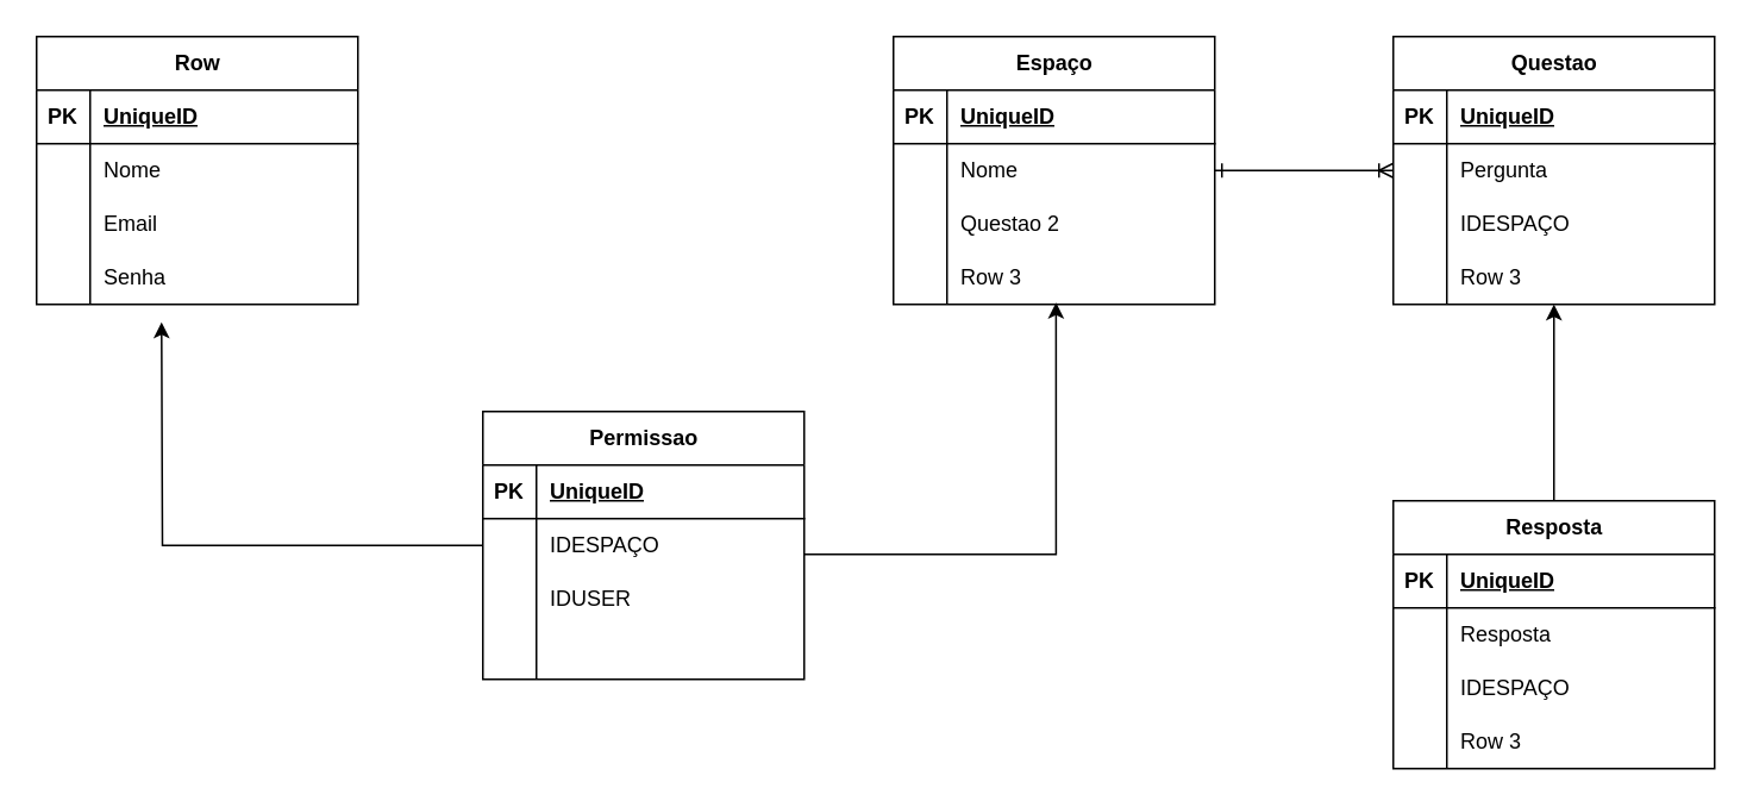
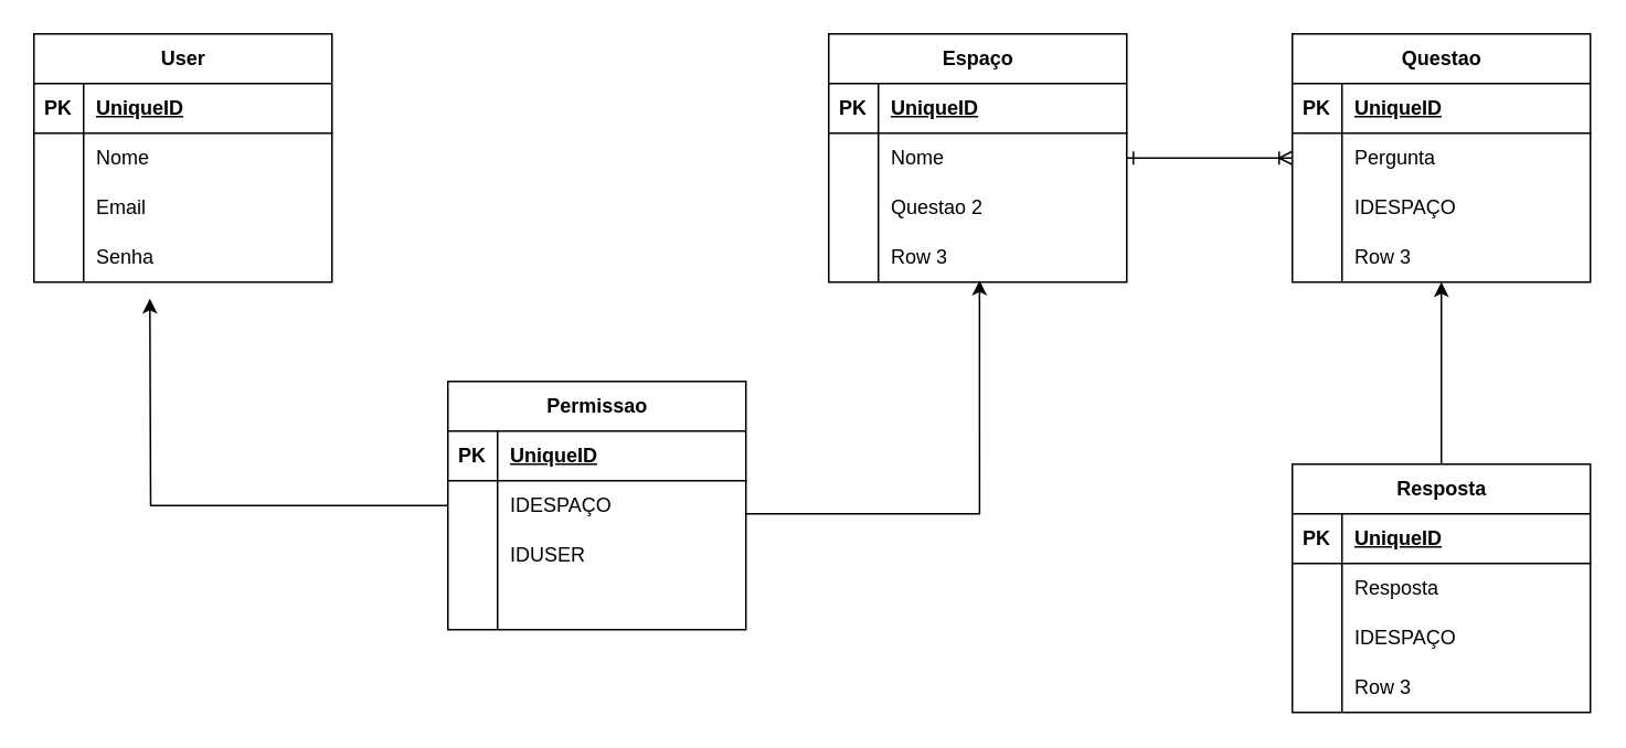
  <mxCell id="0" />
  <mxCell id="1" parent="0" />
- <mxCell id="2" value="Row" style="shape=table;startSize=30;container=1;collapsible=1;childLayout=tableLayout;fixedRows=1;rowLines=0;fontStyle=1;align=center;resizeLast=1;html=1;" vertex="1" parent="1"><mxGeometry x="20" y="20" width="180" height="150" as="geometry" /></mxCell>
+ <mxCell id="2" value="User" style="shape=table;startSize=30;container=1;collapsible=1;childLayout=tableLayout;fixedRows=1;rowLines=0;fontStyle=1;align=center;resizeLast=1;html=1;" vertex="1" parent="1"><mxGeometry x="20" y="20" width="180" height="150" as="geometry" /></mxCell>
  <mxCell id="3" value="" style="shape=tableRow;horizontal=0;startSize=0;swimlaneHead=0;swimlaneBody=0;fillColor=none;collapsible=0;dropTarget=0;points=[[0,0.5],[1,0.5]];portConstraint=eastwest;top=0;left=0;right=0;bottom=1;" vertex="1" parent="2"><mxGeometry y="30" width="180" height="30" as="geometry" /></mxCell>
  <mxCell id="4" value="PK" style="shape=partialRectangle;connectable=0;fillColor=none;top=0;left=0;bottom=0;right=0;fontStyle=1;overflow=hidden;whiteSpace=wrap;html=1;" vertex="1" parent="3"><mxGeometry width="30" height="30" as="geometry"><mxRectangle width="30" height="30" as="alternateBounds" /></mxGeometry></mxCell>
  <mxCell id="5" value="UniqueID" style="shape=partialRectangle;connectable=0;fillColor=none;top=0;left=0;bottom=0;right=0;align=left;spacingLeft=6;fontStyle=5;overflow=hidden;whiteSpace=wrap;html=1;" vertex="1" parent="3"><mxGeometry x="30" width="150" height="30" as="geometry"><mxRectangle width="150" height="30" as="alternateBounds" /></mxGeometry></mxCell>
  <mxCell id="6" value="" style="shape=tableRow;horizontal=0;startSize=0;swimlaneHead=0;swimlaneBody=0;fillColor=none;collapsible=0;dropTarget=0;points=[[0,0.5],[1,0.5]];portConstraint=eastwest;top=0;left=0;right=0;bottom=0;" vertex="1" parent="2"><mxGeometry y="60" width="180" height="30" as="geometry" /></mxCell>
  <mxCell id="7" value="" style="shape=partialRectangle;connectable=0;fillColor=none;top=0;left=0;bottom=0;right=0;editable=1;overflow=hidden;whiteSpace=wrap;html=1;" vertex="1" parent="6"><mxGeometry width="30" height="30" as="geometry"><mxRectangle width="30" height="30" as="alternateBounds" /></mxGeometry></mxCell>
  <mxCell id="8" value="Nome" style="shape=partialRectangle;connectable=0;fillColor=none;top=0;left=0;bottom=0;right=0;align=left;spacingLeft=6;overflow=hidden;whiteSpace=wrap;html=1;" vertex="1" parent="6"><mxGeometry x="30" width="150" height="30" as="geometry"><mxRectangle width="150" height="30" as="alternateBounds" /></mxGeometry></mxCell>
  <mxCell id="9" value="" style="shape=tableRow;horizontal=0;startSize=0;swimlaneHead=0;swimlaneBody=0;fillColor=none;collapsible=0;dropTarget=0;points=[[0,0.5],[1,0.5]];portConstraint=eastwest;top=0;left=0;right=0;bottom=0;" vertex="1" parent="2"><mxGeometry y="90" width="180" height="30" as="geometry" /></mxCell>
  <mxCell id="10" value="" style="shape=partialRectangle;connectable=0;fillColor=none;top=0;left=0;bottom=0;right=0;editable=1;overflow=hidden;whiteSpace=wrap;html=1;" vertex="1" parent="9"><mxGeometry width="30" height="30" as="geometry"><mxRectangle width="30" height="30" as="alternateBounds" /></mxGeometry></mxCell>
  <mxCell id="11" value="Email" style="shape=partialRectangle;connectable=0;fillColor=none;top=0;left=0;bottom=0;right=0;align=left;spacingLeft=6;overflow=hidden;whiteSpace=wrap;html=1;" vertex="1" parent="9"><mxGeometry x="30" width="150" height="30" as="geometry"><mxRectangle width="150" height="30" as="alternateBounds" /></mxGeometry></mxCell>
  <mxCell id="12" value="" style="shape=tableRow;horizontal=0;startSize=0;swimlaneHead=0;swimlaneBody=0;fillColor=none;collapsible=0;dropTarget=0;points=[[0,0.5],[1,0.5]];portConstraint=eastwest;top=0;left=0;right=0;bottom=0;" vertex="1" parent="2"><mxGeometry y="120" width="180" height="30" as="geometry" /></mxCell>
  <mxCell id="13" value="" style="shape=partialRectangle;connectable=0;fillColor=none;top=0;left=0;bottom=0;right=0;editable=1;overflow=hidden;whiteSpace=wrap;html=1;" vertex="1" parent="12"><mxGeometry width="30" height="30" as="geometry"><mxRectangle width="30" height="30" as="alternateBounds" /></mxGeometry></mxCell>
  <mxCell id="14" value="Senha" style="shape=partialRectangle;connectable=0;fillColor=none;top=0;left=0;bottom=0;right=0;align=left;spacingLeft=6;overflow=hidden;whiteSpace=wrap;html=1;" vertex="1" parent="12"><mxGeometry x="30" width="150" height="30" as="geometry"><mxRectangle width="150" height="30" as="alternateBounds" /></mxGeometry></mxCell>
  <mxCell id="15" value="Espaço" style="shape=table;startSize=30;container=1;collapsible=1;childLayout=tableLayout;fixedRows=1;rowLines=0;fontStyle=1;align=center;resizeLast=1;html=1;" vertex="1" parent="1"><mxGeometry x="500" y="20" width="180" height="150" as="geometry" /></mxCell>
  <mxCell id="16" value="" style="shape=tableRow;horizontal=0;startSize=0;swimlaneHead=0;swimlaneBody=0;fillColor=none;collapsible=0;dropTarget=0;points=[[0,0.5],[1,0.5]];portConstraint=eastwest;top=0;left=0;right=0;bottom=1;" vertex="1" parent="15"><mxGeometry y="30" width="180" height="30" as="geometry" /></mxCell>
  <mxCell id="17" value="PK" style="shape=partialRectangle;connectable=0;fillColor=none;top=0;left=0;bottom=0;right=0;fontStyle=1;overflow=hidden;whiteSpace=wrap;html=1;" vertex="1" parent="16"><mxGeometry width="30" height="30" as="geometry"><mxRectangle width="30" height="30" as="alternateBounds" /></mxGeometry></mxCell>
  <mxCell id="18" value="UniqueID" style="shape=partialRectangle;connectable=0;fillColor=none;top=0;left=0;bottom=0;right=0;align=left;spacingLeft=6;fontStyle=5;overflow=hidden;whiteSpace=wrap;html=1;" vertex="1" parent="16"><mxGeometry x="30" width="150" height="30" as="geometry"><mxRectangle width="150" height="30" as="alternateBounds" /></mxGeometry></mxCell>
  <mxCell id="19" value="" style="shape=tableRow;horizontal=0;startSize=0;swimlaneHead=0;swimlaneBody=0;fillColor=none;collapsible=0;dropTarget=0;points=[[0,0.5],[1,0.5]];portConstraint=eastwest;top=0;left=0;right=0;bottom=0;" vertex="1" parent="15"><mxGeometry y="60" width="180" height="30" as="geometry" /></mxCell>
  <mxCell id="20" value="" style="shape=partialRectangle;connectable=0;fillColor=none;top=0;left=0;bottom=0;right=0;editable=1;overflow=hidden;whiteSpace=wrap;html=1;" vertex="1" parent="19"><mxGeometry width="30" height="30" as="geometry"><mxRectangle width="30" height="30" as="alternateBounds" /></mxGeometry></mxCell>
  <mxCell id="21" value="Nome" style="shape=partialRectangle;connectable=0;fillColor=none;top=0;left=0;bottom=0;right=0;align=left;spacingLeft=6;overflow=hidden;whiteSpace=wrap;html=1;" vertex="1" parent="19"><mxGeometry x="30" width="150" height="30" as="geometry"><mxRectangle width="150" height="30" as="alternateBounds" /></mxGeometry></mxCell>
  <mxCell id="22" value="" style="shape=tableRow;horizontal=0;startSize=0;swimlaneHead=0;swimlaneBody=0;fillColor=none;collapsible=0;dropTarget=0;points=[[0,0.5],[1,0.5]];portConstraint=eastwest;top=0;left=0;right=0;bottom=0;" vertex="1" parent="15"><mxGeometry y="90" width="180" height="30" as="geometry" /></mxCell>
  <mxCell id="23" value="" style="shape=partialRectangle;connectable=0;fillColor=none;top=0;left=0;bottom=0;right=0;editable=1;overflow=hidden;whiteSpace=wrap;html=1;" vertex="1" parent="22"><mxGeometry width="30" height="30" as="geometry"><mxRectangle width="30" height="30" as="alternateBounds" /></mxGeometry></mxCell>
  <mxCell id="24" value="Questao 2" style="shape=partialRectangle;connectable=0;fillColor=none;top=0;left=0;bottom=0;right=0;align=left;spacingLeft=6;overflow=hidden;whiteSpace=wrap;html=1;" vertex="1" parent="22"><mxGeometry x="30" width="150" height="30" as="geometry"><mxRectangle width="150" height="30" as="alternateBounds" /></mxGeometry></mxCell>
  <mxCell id="25" value="" style="shape=tableRow;horizontal=0;startSize=0;swimlaneHead=0;swimlaneBody=0;fillColor=none;collapsible=0;dropTarget=0;points=[[0,0.5],[1,0.5]];portConstraint=eastwest;top=0;left=0;right=0;bottom=0;" vertex="1" parent="15"><mxGeometry y="120" width="180" height="30" as="geometry" /></mxCell>
  <mxCell id="26" value="" style="shape=partialRectangle;connectable=0;fillColor=none;top=0;left=0;bottom=0;right=0;editable=1;overflow=hidden;whiteSpace=wrap;html=1;" vertex="1" parent="25"><mxGeometry width="30" height="30" as="geometry"><mxRectangle width="30" height="30" as="alternateBounds" /></mxGeometry></mxCell>
  <mxCell id="27" value="Row 3" style="shape=partialRectangle;connectable=0;fillColor=none;top=0;left=0;bottom=0;right=0;align=left;spacingLeft=6;overflow=hidden;whiteSpace=wrap;html=1;" vertex="1" parent="25"><mxGeometry x="30" width="150" height="30" as="geometry"><mxRectangle width="150" height="30" as="alternateBounds" /></mxGeometry></mxCell>
  <mxCell id="28" value="Questao" style="shape=table;startSize=30;container=1;collapsible=1;childLayout=tableLayout;fixedRows=1;rowLines=0;fontStyle=1;align=center;resizeLast=1;html=1;" vertex="1" parent="1"><mxGeometry x="780" y="20" width="180" height="150" as="geometry" /></mxCell>
  <mxCell id="29" value="" style="shape=tableRow;horizontal=0;startSize=0;swimlaneHead=0;swimlaneBody=0;fillColor=none;collapsible=0;dropTarget=0;points=[[0,0.5],[1,0.5]];portConstraint=eastwest;top=0;left=0;right=0;bottom=1;" vertex="1" parent="28"><mxGeometry y="30" width="180" height="30" as="geometry" /></mxCell>
  <mxCell id="30" value="PK" style="shape=partialRectangle;connectable=0;fillColor=none;top=0;left=0;bottom=0;right=0;fontStyle=1;overflow=hidden;whiteSpace=wrap;html=1;" vertex="1" parent="29"><mxGeometry width="30" height="30" as="geometry"><mxRectangle width="30" height="30" as="alternateBounds" /></mxGeometry></mxCell>
  <mxCell id="31" value="UniqueID" style="shape=partialRectangle;connectable=0;fillColor=none;top=0;left=0;bottom=0;right=0;align=left;spacingLeft=6;fontStyle=5;overflow=hidden;whiteSpace=wrap;html=1;" vertex="1" parent="29"><mxGeometry x="30" width="150" height="30" as="geometry"><mxRectangle width="150" height="30" as="alternateBounds" /></mxGeometry></mxCell>
  <mxCell id="32" value="" style="shape=tableRow;horizontal=0;startSize=0;swimlaneHead=0;swimlaneBody=0;fillColor=none;collapsible=0;dropTarget=0;points=[[0,0.5],[1,0.5]];portConstraint=eastwest;top=0;left=0;right=0;bottom=0;" vertex="1" parent="28"><mxGeometry y="60" width="180" height="30" as="geometry" /></mxCell>
  <mxCell id="33" value="" style="shape=partialRectangle;connectable=0;fillColor=none;top=0;left=0;bottom=0;right=0;editable=1;overflow=hidden;whiteSpace=wrap;html=1;" vertex="1" parent="32"><mxGeometry width="30" height="30" as="geometry"><mxRectangle width="30" height="30" as="alternateBounds" /></mxGeometry></mxCell>
  <mxCell id="34" value="Pergunta" style="shape=partialRectangle;connectable=0;fillColor=none;top=0;left=0;bottom=0;right=0;align=left;spacingLeft=6;overflow=hidden;whiteSpace=wrap;html=1;" vertex="1" parent="32"><mxGeometry x="30" width="150" height="30" as="geometry"><mxRectangle width="150" height="30" as="alternateBounds" /></mxGeometry></mxCell>
  <mxCell id="35" value="" style="shape=tableRow;horizontal=0;startSize=0;swimlaneHead=0;swimlaneBody=0;fillColor=none;collapsible=0;dropTarget=0;points=[[0,0.5],[1,0.5]];portConstraint=eastwest;top=0;left=0;right=0;bottom=0;" vertex="1" parent="28"><mxGeometry y="90" width="180" height="30" as="geometry" /></mxCell>
  <mxCell id="36" value="" style="shape=partialRectangle;connectable=0;fillColor=none;top=0;left=0;bottom=0;right=0;editable=1;overflow=hidden;whiteSpace=wrap;html=1;" vertex="1" parent="35"><mxGeometry width="30" height="30" as="geometry"><mxRectangle width="30" height="30" as="alternateBounds" /></mxGeometry></mxCell>
  <mxCell id="37" value="IDESPAÇO" style="shape=partialRectangle;connectable=0;fillColor=none;top=0;left=0;bottom=0;right=0;align=left;spacingLeft=6;overflow=hidden;whiteSpace=wrap;html=1;" vertex="1" parent="35"><mxGeometry x="30" width="150" height="30" as="geometry"><mxRectangle width="150" height="30" as="alternateBounds" /></mxGeometry></mxCell>
  <mxCell id="38" value="" style="shape=tableRow;horizontal=0;startSize=0;swimlaneHead=0;swimlaneBody=0;fillColor=none;collapsible=0;dropTarget=0;points=[[0,0.5],[1,0.5]];portConstraint=eastwest;top=0;left=0;right=0;bottom=0;" vertex="1" parent="28"><mxGeometry y="120" width="180" height="30" as="geometry" /></mxCell>
  <mxCell id="39" value="" style="shape=partialRectangle;connectable=0;fillColor=none;top=0;left=0;bottom=0;right=0;editable=1;overflow=hidden;whiteSpace=wrap;html=1;" vertex="1" parent="38"><mxGeometry width="30" height="30" as="geometry"><mxRectangle width="30" height="30" as="alternateBounds" /></mxGeometry></mxCell>
  <mxCell id="40" value="Row 3" style="shape=partialRectangle;connectable=0;fillColor=none;top=0;left=0;bottom=0;right=0;align=left;spacingLeft=6;overflow=hidden;whiteSpace=wrap;html=1;" vertex="1" parent="38"><mxGeometry x="30" width="150" height="30" as="geometry"><mxRectangle width="150" height="30" as="alternateBounds" /></mxGeometry></mxCell>
  <mxCell id="41" value="Permissao" style="shape=table;startSize=30;container=1;collapsible=1;childLayout=tableLayout;fixedRows=1;rowLines=0;fontStyle=1;align=center;resizeLast=1;html=1;" vertex="1" parent="1"><mxGeometry x="270" y="230" width="180" height="150" as="geometry" /></mxCell>
  <mxCell id="42" value="" style="shape=tableRow;horizontal=0;startSize=0;swimlaneHead=0;swimlaneBody=0;fillColor=none;collapsible=0;dropTarget=0;points=[[0,0.5],[1,0.5]];portConstraint=eastwest;top=0;left=0;right=0;bottom=1;" vertex="1" parent="41"><mxGeometry y="30" width="180" height="30" as="geometry" /></mxCell>
  <mxCell id="43" value="PK" style="shape=partialRectangle;connectable=0;fillColor=none;top=0;left=0;bottom=0;right=0;fontStyle=1;overflow=hidden;whiteSpace=wrap;html=1;" vertex="1" parent="42"><mxGeometry width="30" height="30" as="geometry"><mxRectangle width="30" height="30" as="alternateBounds" /></mxGeometry></mxCell>
  <mxCell id="44" value="UniqueID" style="shape=partialRectangle;connectable=0;fillColor=none;top=0;left=0;bottom=0;right=0;align=left;spacingLeft=6;fontStyle=5;overflow=hidden;whiteSpace=wrap;html=1;" vertex="1" parent="42"><mxGeometry x="30" width="150" height="30" as="geometry"><mxRectangle width="150" height="30" as="alternateBounds" /></mxGeometry></mxCell>
  <mxCell id="45" value="" style="shape=tableRow;horizontal=0;startSize=0;swimlaneHead=0;swimlaneBody=0;fillColor=none;collapsible=0;dropTarget=0;points=[[0,0.5],[1,0.5]];portConstraint=eastwest;top=0;left=0;right=0;bottom=0;" vertex="1" parent="41"><mxGeometry y="60" width="180" height="30" as="geometry" /></mxCell>
  <mxCell id="46" value="" style="shape=partialRectangle;connectable=0;fillColor=none;top=0;left=0;bottom=0;right=0;editable=1;overflow=hidden;whiteSpace=wrap;html=1;" vertex="1" parent="45"><mxGeometry width="30" height="30" as="geometry"><mxRectangle width="30" height="30" as="alternateBounds" /></mxGeometry></mxCell>
  <mxCell id="47" value="IDESPAÇO" style="shape=partialRectangle;connectable=0;fillColor=none;top=0;left=0;bottom=0;right=0;align=left;spacingLeft=6;overflow=hidden;whiteSpace=wrap;html=1;" vertex="1" parent="45"><mxGeometry x="30" width="150" height="30" as="geometry"><mxRectangle width="150" height="30" as="alternateBounds" /></mxGeometry></mxCell>
  <mxCell id="48" value="" style="shape=tableRow;horizontal=0;startSize=0;swimlaneHead=0;swimlaneBody=0;fillColor=none;collapsible=0;dropTarget=0;points=[[0,0.5],[1,0.5]];portConstraint=eastwest;top=0;left=0;right=0;bottom=0;" vertex="1" parent="41"><mxGeometry y="90" width="180" height="30" as="geometry" /></mxCell>
  <mxCell id="49" value="" style="shape=partialRectangle;connectable=0;fillColor=none;top=0;left=0;bottom=0;right=0;editable=1;overflow=hidden;whiteSpace=wrap;html=1;" vertex="1" parent="48"><mxGeometry width="30" height="30" as="geometry"><mxRectangle width="30" height="30" as="alternateBounds" /></mxGeometry></mxCell>
  <mxCell id="50" value="IDUSER" style="shape=partialRectangle;connectable=0;fillColor=none;top=0;left=0;bottom=0;right=0;align=left;spacingLeft=6;overflow=hidden;whiteSpace=wrap;html=1;" vertex="1" parent="48"><mxGeometry x="30" width="150" height="30" as="geometry"><mxRectangle width="150" height="30" as="alternateBounds" /></mxGeometry></mxCell>
  <mxCell id="51" value="" style="shape=tableRow;horizontal=0;startSize=0;swimlaneHead=0;swimlaneBody=0;fillColor=none;collapsible=0;dropTarget=0;points=[[0,0.5],[1,0.5]];portConstraint=eastwest;top=0;left=0;right=0;bottom=0;" vertex="1" parent="41"><mxGeometry y="120" width="180" height="30" as="geometry" /></mxCell>
  <mxCell id="52" value="" style="shape=partialRectangle;connectable=0;fillColor=none;top=0;left=0;bottom=0;right=0;editable=1;overflow=hidden;whiteSpace=wrap;html=1;" vertex="1" parent="51"><mxGeometry width="30" height="30" as="geometry"><mxRectangle width="30" height="30" as="alternateBounds" /></mxGeometry></mxCell>
  <mxCell id="53" value="" style="shape=partialRectangle;connectable=0;fillColor=none;top=0;left=0;bottom=0;right=0;align=left;spacingLeft=6;overflow=hidden;whiteSpace=wrap;html=1;" vertex="1" parent="51"><mxGeometry x="30" width="150" height="30" as="geometry"><mxRectangle width="150" height="30" as="alternateBounds" /></mxGeometry></mxCell>
  <mxCell id="54" style="edgeStyle=orthogonalEdgeStyle;rounded=0;orthogonalLoop=1;jettySize=auto;html=1;entryX=0.5;entryY=1;entryDx=0;entryDy=0;" edge="1" parent="1" source="55" target="28"><mxGeometry relative="1" as="geometry" /></mxCell>
  <mxCell id="55" value="Resposta" style="shape=table;startSize=30;container=1;collapsible=1;childLayout=tableLayout;fixedRows=1;rowLines=0;fontStyle=1;align=center;resizeLast=1;html=1;" vertex="1" parent="1"><mxGeometry x="780" y="280" width="180" height="150" as="geometry" /></mxCell>
  <mxCell id="56" value="" style="shape=tableRow;horizontal=0;startSize=0;swimlaneHead=0;swimlaneBody=0;fillColor=none;collapsible=0;dropTarget=0;points=[[0,0.5],[1,0.5]];portConstraint=eastwest;top=0;left=0;right=0;bottom=1;" vertex="1" parent="55"><mxGeometry y="30" width="180" height="30" as="geometry" /></mxCell>
  <mxCell id="57" value="PK" style="shape=partialRectangle;connectable=0;fillColor=none;top=0;left=0;bottom=0;right=0;fontStyle=1;overflow=hidden;whiteSpace=wrap;html=1;" vertex="1" parent="56"><mxGeometry width="30" height="30" as="geometry"><mxRectangle width="30" height="30" as="alternateBounds" /></mxGeometry></mxCell>
  <mxCell id="58" value="UniqueID" style="shape=partialRectangle;connectable=0;fillColor=none;top=0;left=0;bottom=0;right=0;align=left;spacingLeft=6;fontStyle=5;overflow=hidden;whiteSpace=wrap;html=1;" vertex="1" parent="56"><mxGeometry x="30" width="150" height="30" as="geometry"><mxRectangle width="150" height="30" as="alternateBounds" /></mxGeometry></mxCell>
  <mxCell id="59" value="" style="shape=tableRow;horizontal=0;startSize=0;swimlaneHead=0;swimlaneBody=0;fillColor=none;collapsible=0;dropTarget=0;points=[[0,0.5],[1,0.5]];portConstraint=eastwest;top=0;left=0;right=0;bottom=0;" vertex="1" parent="55"><mxGeometry y="60" width="180" height="30" as="geometry" /></mxCell>
  <mxCell id="60" value="" style="shape=partialRectangle;connectable=0;fillColor=none;top=0;left=0;bottom=0;right=0;editable=1;overflow=hidden;whiteSpace=wrap;html=1;" vertex="1" parent="59"><mxGeometry width="30" height="30" as="geometry"><mxRectangle width="30" height="30" as="alternateBounds" /></mxGeometry></mxCell>
  <mxCell id="61" value="Resposta" style="shape=partialRectangle;connectable=0;fillColor=none;top=0;left=0;bottom=0;right=0;align=left;spacingLeft=6;overflow=hidden;whiteSpace=wrap;html=1;" vertex="1" parent="59"><mxGeometry x="30" width="150" height="30" as="geometry"><mxRectangle width="150" height="30" as="alternateBounds" /></mxGeometry></mxCell>
  <mxCell id="62" value="" style="shape=tableRow;horizontal=0;startSize=0;swimlaneHead=0;swimlaneBody=0;fillColor=none;collapsible=0;dropTarget=0;points=[[0,0.5],[1,0.5]];portConstraint=eastwest;top=0;left=0;right=0;bottom=0;" vertex="1" parent="55"><mxGeometry y="90" width="180" height="30" as="geometry" /></mxCell>
  <mxCell id="63" value="" style="shape=partialRectangle;connectable=0;fillColor=none;top=0;left=0;bottom=0;right=0;editable=1;overflow=hidden;whiteSpace=wrap;html=1;" vertex="1" parent="62"><mxGeometry width="30" height="30" as="geometry"><mxRectangle width="30" height="30" as="alternateBounds" /></mxGeometry></mxCell>
  <mxCell id="64" value="IDESPAÇO" style="shape=partialRectangle;connectable=0;fillColor=none;top=0;left=0;bottom=0;right=0;align=left;spacingLeft=6;overflow=hidden;whiteSpace=wrap;html=1;" vertex="1" parent="62"><mxGeometry x="30" width="150" height="30" as="geometry"><mxRectangle width="150" height="30" as="alternateBounds" /></mxGeometry></mxCell>
  <mxCell id="65" value="" style="shape=tableRow;horizontal=0;startSize=0;swimlaneHead=0;swimlaneBody=0;fillColor=none;collapsible=0;dropTarget=0;points=[[0,0.5],[1,0.5]];portConstraint=eastwest;top=0;left=0;right=0;bottom=0;" vertex="1" parent="55"><mxGeometry y="120" width="180" height="30" as="geometry" /></mxCell>
  <mxCell id="66" value="" style="shape=partialRectangle;connectable=0;fillColor=none;top=0;left=0;bottom=0;right=0;editable=1;overflow=hidden;whiteSpace=wrap;html=1;" vertex="1" parent="65"><mxGeometry width="30" height="30" as="geometry"><mxRectangle width="30" height="30" as="alternateBounds" /></mxGeometry></mxCell>
  <mxCell id="67" value="Row 3" style="shape=partialRectangle;connectable=0;fillColor=none;top=0;left=0;bottom=0;right=0;align=left;spacingLeft=6;overflow=hidden;whiteSpace=wrap;html=1;" vertex="1" parent="65"><mxGeometry x="30" width="150" height="30" as="geometry"><mxRectangle width="150" height="30" as="alternateBounds" /></mxGeometry></mxCell>
  <mxCell id="68" style="edgeStyle=orthogonalEdgeStyle;rounded=0;orthogonalLoop=1;jettySize=auto;html=1;entryX=0;entryY=0.5;entryDx=0;entryDy=0;endArrow=ERoneToMany;endFill=0;startArrow=ERone;startFill=0;" edge="1" parent="1" source="19" target="32"><mxGeometry relative="1" as="geometry" /></mxCell>
  <mxCell id="69" style="edgeStyle=orthogonalEdgeStyle;rounded=0;orthogonalLoop=1;jettySize=auto;html=1;entryX=0.506;entryY=0.967;entryDx=0;entryDy=0;entryPerimeter=0;" edge="1" parent="1" source="41" target="25"><mxGeometry relative="1" as="geometry"><Array as="points"><mxPoint x="591" y="310" /></Array></mxGeometry></mxCell>
  <mxCell id="70" style="edgeStyle=orthogonalEdgeStyle;rounded=0;orthogonalLoop=1;jettySize=auto;html=1;" edge="1" parent="1" source="45"><mxGeometry relative="1" as="geometry"><mxPoint x="90" y="180" as="targetPoint" /></mxGeometry></mxCell>
